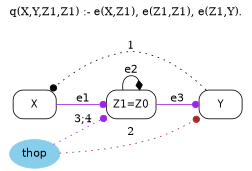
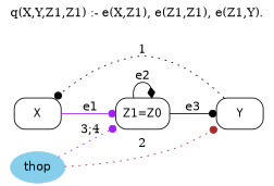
  digraph {
    label="q(X,Y,Z1,Z1) :- e(X,Z1), e(Z1,Z1), e(Z1,Y)."
    labelloc=t
    rankdir=LR
    node [fontname="Helvetica-Narrow" shape=box style=rounded]
    edge [arrowhead=dot color=black]
    n1 [height=0.5 label="Z1=Z0" width=0.79167]
    Y [height=0.5 width=0.75]
    X [height=0.5 width=0.75]
    thop [color=skyblue fillcolor=skyblue fontname=helvetica height=0.5 shape=oval style="filled,rounded" width=0.79437]
    n1 -> n1 [arrowhead=diamond fontname=helvetica label=e2]
-   n1 -> Y [color=purple fontname=helvetica label=e3]
+   n1 -> Y [fontname=helvetica label=e3]
    Y -> X [constraint=false label=1 style=dotted]
    X -> n1 [color=purple fontname=helvetica label=e1]
    thop -> n1 [color=purple constraint=false label="3;4" style=dotted]
    thop -> Y [color=brown constraint=false label=2 style=dotted]
  }
